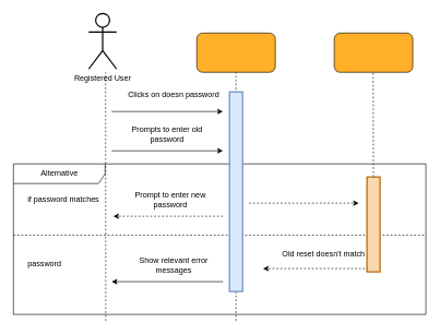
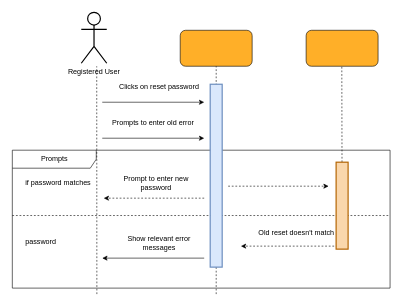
  <mxCell id="0" />
  <mxCell id="1" parent="0" />
- <mxCell id="2" value="Alternative" style="shape=umlFrame;tabWidth=110;tabHeight=30;tabPosition=left;html=1;boundedLbl=1;labelInHeader=1;width=140;height=30;fillColor=none;fontSize=12;strokeWidth=1;" vertex="1" parent="1"><mxGeometry x="20" y="250" width="630" height="230" as="geometry" /></mxCell>
+ <mxCell id="2" value="Prompts" style="shape=umlFrame;tabWidth=110;tabHeight=30;tabPosition=left;html=1;boundedLbl=1;labelInHeader=1;width=140;height=30;fillColor=none;fontSize=12;strokeWidth=1;" vertex="1" parent="1"><mxGeometry x="20" y="250" width="630" height="230" as="geometry" /></mxCell>
  <mxCell id="3" value="if password matches" style="text;fillColor=none;fontSize=12;" vertex="1" parent="2"><mxGeometry width="100" height="20" relative="1" as="geometry"><mxPoint x="20" y="40" as="offset" /></mxGeometry></mxCell>
  <mxCell id="4" value="password" style="line;strokeWidth=1;dashed=1;labelPosition=center;verticalLabelPosition=bottom;align=left;verticalAlign=top;spacingLeft=20;spacingTop=15;fillColor=none;fontSize=12;" vertex="1" parent="2"><mxGeometry y="93.704" width="630" height="30.496" as="geometry" /></mxCell>
  <mxCell id="5" value="" style="endArrow=classic;html=1;rounded=0;strokeWidth=1;jumpSize=6;dashed=1;fontSize=12;" edge="1" parent="2"><mxGeometry width="50" height="50" relative="1" as="geometry"><mxPoint x="548.75" y="159.999" as="sourcePoint" /><mxPoint x="381.25" y="159.999" as="targetPoint" /></mxGeometry></mxCell>
  <mxCell id="6" value="&lt;span style=&quot;background-color: rgb(255 , 255 , 255) ; font-size: 12px&quot;&gt;Old reset doesn't match&lt;/span&gt;" style="text;html=1;strokeColor=none;fillColor=none;align=center;verticalAlign=middle;whiteSpace=wrap;rounded=0;fontSize=12;" vertex="1" parent="2"><mxGeometry x="398.75" y="124.199" width="150" height="27.6" as="geometry" /></mxCell>
  <mxCell id="7" value="" style="endArrow=classic;html=1;rounded=0;strokeWidth=1;jumpSize=6;dashed=1;fontSize=12;" edge="1" parent="2"><mxGeometry width="50" height="50" relative="1" as="geometry"><mxPoint x="360" y="60" as="sourcePoint" /><mxPoint x="527.5" y="60" as="targetPoint" /></mxGeometry></mxCell>
  <mxCell id="8" value="" style="group;fontSize=12;" vertex="1" connectable="0" parent="1"><mxGeometry x="300" y="50" width="120" height="60" as="geometry" /></mxCell>
  <mxCell id="9" value="" style="rounded=1;whiteSpace=wrap;html=1;fillColor=#FFAF28;fontSize=12;" vertex="1" parent="8"><mxGeometry width="120" height="60" as="geometry" /></mxCell>
  <mxCell id="10" value="" style="group;fontSize=12;" vertex="1" connectable="0" parent="1"><mxGeometry x="510" y="50" width="120" height="60" as="geometry" /></mxCell>
  <mxCell id="11" value="" style="rounded=1;whiteSpace=wrap;html=1;fillColor=#FFAF28;fontSize=12;" vertex="1" parent="10"><mxGeometry width="120" height="60" as="geometry" /></mxCell>
  <mxCell id="12" value="" style="endArrow=none;dashed=1;html=1;rounded=0;entryX=0.5;entryY=1;entryDx=0;entryDy=0;jumpSize=6;strokeWidth=1;fontSize=12;" edge="1" parent="1" target="9"><mxGeometry width="50" height="50" relative="1" as="geometry"><mxPoint x="360" y="490" as="sourcePoint" /><mxPoint x="510" y="160" as="targetPoint" /></mxGeometry></mxCell>
  <mxCell id="13" value="" style="endArrow=none;dashed=1;html=1;rounded=0;entryX=0.5;entryY=1;entryDx=0;entryDy=0;jumpSize=6;strokeWidth=1;startArrow=none;fontSize=12;" edge="1" parent="1" source="23"><mxGeometry width="50" height="50" relative="1" as="geometry"><mxPoint x="569.5" y="492" as="sourcePoint" /><mxPoint x="569.5" y="110" as="targetPoint" /></mxGeometry></mxCell>
  <mxCell id="14" value="Registered User" style="shape=umlActor;verticalLabelPosition=bottom;verticalAlign=top;html=1;outlineConnect=0;rounded=1;strokeWidth=2;fontSize=12;" vertex="1" parent="1"><mxGeometry x="135" y="20" width="42.5" height="85" as="geometry" /></mxCell>
  <mxCell id="15" value="" style="endArrow=none;dashed=1;html=1;rounded=0;entryX=0.5;entryY=1;entryDx=0;entryDy=0;jumpSize=6;strokeWidth=1;fontSize=12;" edge="1" parent="1"><mxGeometry width="50" height="50" relative="1" as="geometry"><mxPoint x="161" y="490" as="sourcePoint" /><mxPoint x="160.75" y="110" as="targetPoint" /></mxGeometry></mxCell>
  <mxCell id="16" value="" style="endArrow=classic;html=1;rounded=0;strokeWidth=1;jumpSize=6;fontSize=12;" edge="1" parent="1"><mxGeometry width="50" height="50" relative="1" as="geometry"><mxPoint x="170" y="170" as="sourcePoint" /><mxPoint x="340" y="170" as="targetPoint" /></mxGeometry></mxCell>
- <mxCell id="17" value="&lt;span style=&quot;background-color: rgb(255 , 255 , 255) ; font-size: 12px&quot;&gt;Clicks on doesn password&lt;/span&gt;" style="text;html=1;strokeColor=none;fillColor=none;align=center;verticalAlign=middle;whiteSpace=wrap;rounded=0;fontSize=12;" vertex="1" parent="1"><mxGeometry x="190" y="130" width="150" height="30" as="geometry" /></mxCell>
+ <mxCell id="17" value="&lt;span style=&quot;background-color: rgb(255 , 255 , 255) ; font-size: 12px&quot;&gt;Clicks on reset password&lt;/span&gt;" style="text;html=1;strokeColor=none;fillColor=none;align=center;verticalAlign=middle;whiteSpace=wrap;rounded=0;fontSize=12;" vertex="1" parent="1"><mxGeometry x="190" y="130" width="150" height="30" as="geometry" /></mxCell>
  <mxCell id="18" value="" style="endArrow=classic;html=1;rounded=0;strokeWidth=1;jumpSize=6;fontSize=12;" edge="1" parent="1"><mxGeometry width="50" height="50" relative="1" as="geometry"><mxPoint x="170" y="230" as="sourcePoint" /><mxPoint x="340" y="230" as="targetPoint" /></mxGeometry></mxCell>
- <mxCell id="19" value="&lt;span style=&quot;background-color: rgb(255 , 255 , 255)&quot;&gt;Prompts to enter old password&lt;/span&gt;" style="text;html=1;strokeColor=none;fillColor=none;align=center;verticalAlign=middle;whiteSpace=wrap;rounded=0;fontSize=12;" vertex="1" parent="1"><mxGeometry x="180" y="190" width="150" height="30" as="geometry" /></mxCell>
+ <mxCell id="19" value="&lt;span style=&quot;background-color: rgb(255 , 255 , 255)&quot;&gt;Prompts to enter old error&lt;/span&gt;" style="text;html=1;strokeColor=none;fillColor=none;align=center;verticalAlign=middle;whiteSpace=wrap;rounded=0;fontSize=12;" vertex="1" parent="1"><mxGeometry x="180" y="190" width="150" height="30" as="geometry" /></mxCell>
  <mxCell id="20" value="" style="endArrow=classic;html=1;rounded=0;strokeWidth=1;jumpSize=6;fontSize=12;" edge="1" parent="1"><mxGeometry width="50" height="50" relative="1" as="geometry"><mxPoint x="340" y="430" as="sourcePoint" /><mxPoint x="170" y="430" as="targetPoint" /></mxGeometry></mxCell>
  <mxCell id="21" value="&lt;span style=&quot;background-color: rgb(255, 255, 255); font-size: 12px;&quot;&gt;Show relevant error messages&lt;/span&gt;" style="text;html=1;strokeColor=none;fillColor=none;align=center;verticalAlign=middle;whiteSpace=wrap;rounded=0;fontSize=12;" vertex="1" parent="1"><mxGeometry x="190" y="390" width="150" height="30" as="geometry" /></mxCell>
  <mxCell id="22" value="" style="rounded=0;whiteSpace=wrap;html=1;fontSize=12;strokeWidth=2;fillColor=#dae8fc;strokeColor=#6c8ebf;" vertex="1" parent="1"><mxGeometry x="350" y="140" width="20" height="305" as="geometry" /></mxCell>
  <mxCell id="23" value="" style="rounded=0;whiteSpace=wrap;html=1;fontSize=12;strokeWidth=2;fillColor=#fad7ac;strokeColor=#b46504;" vertex="1" parent="1"><mxGeometry x="560" y="270" width="20" height="145" as="geometry" /></mxCell>
  <mxCell id="24" value="" style="endArrow=none;dashed=1;html=1;rounded=0;entryX=0.5;entryY=1;entryDx=0;entryDy=0;jumpSize=6;strokeWidth=1;fontSize=12;exitX=0.5;exitY=1;exitDx=0;exitDy=0;" edge="1" parent="1" target="23" source="23"><mxGeometry width="50" height="50" relative="1" as="geometry"><mxPoint x="570" y="490" as="sourcePoint" /><mxPoint x="569.5" y="110" as="targetPoint" /></mxGeometry></mxCell>
  <mxCell id="25" value="" style="endArrow=classic;html=1;rounded=0;strokeWidth=1;jumpSize=6;dashed=1;fontSize=12;" edge="1" parent="1"><mxGeometry width="50" height="50" relative="1" as="geometry"><mxPoint x="340" y="330" as="sourcePoint" /><mxPoint x="172.5" y="330" as="targetPoint" /></mxGeometry></mxCell>
  <mxCell id="26" value="&lt;span style=&quot;background-color: rgb(255 , 255 , 255) ; font-size: 12px&quot;&gt;Prompt to enter new password&lt;/span&gt;" style="text;html=1;strokeColor=none;fillColor=none;align=center;verticalAlign=middle;whiteSpace=wrap;rounded=0;fontSize=12;" vertex="1" parent="1"><mxGeometry x="180" y="290" width="160" height="30" as="geometry" /></mxCell>
